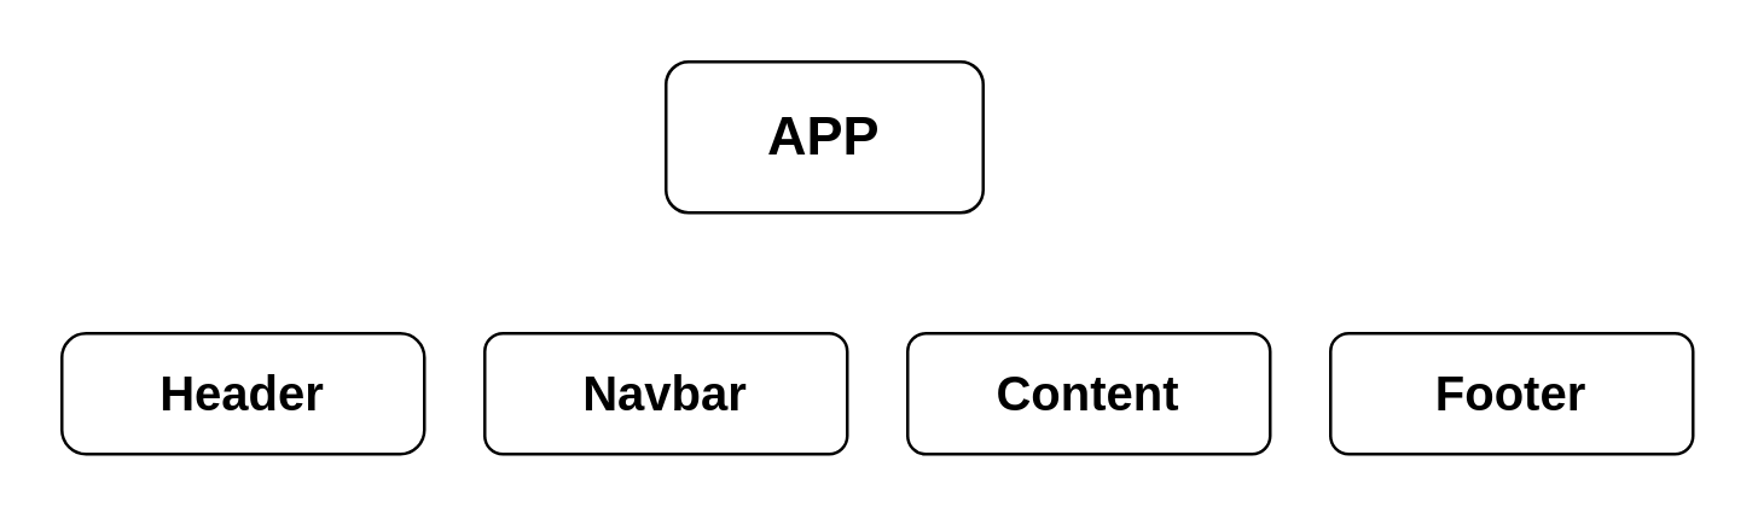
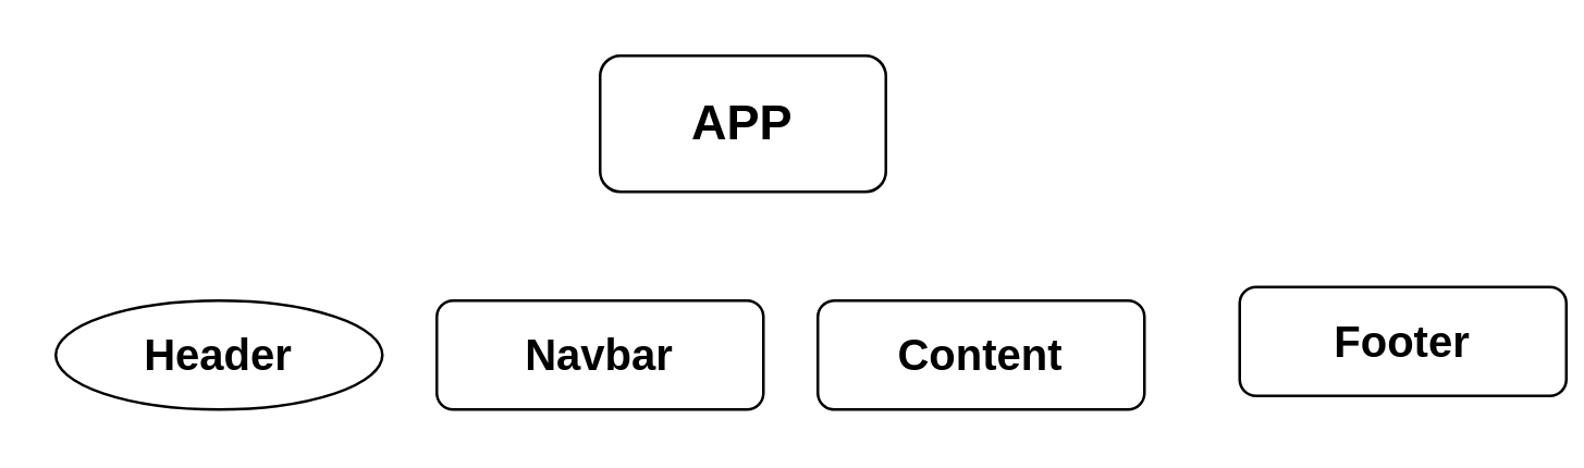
  <mxCell id="0" />
  <mxCell id="1" parent="0" />
- <mxCell id="2" value="&lt;font style=&quot;font-size: 16px&quot;&gt;&lt;b&gt;Header&lt;/b&gt;&lt;/font&gt;" style="rounded=1;whiteSpace=wrap;html=1;arcSize=20;" vertex="1" parent="1"><mxGeometry x="20" y="110" width="120" height="40" as="geometry" /></mxCell>
+ <mxCell id="2" value="&lt;font style=&quot;font-size: 16px&quot;&gt;&lt;b&gt;Header&lt;/b&gt;&lt;/font&gt;" style="ellipse;whiteSpace=wrap;html=1;arcSize=20;" vertex="1" parent="1"><mxGeometry x="20" y="110" width="120" height="40" as="geometry" /></mxCell>
  <mxCell id="3" value="&lt;b&gt;&lt;font style=&quot;font-size: 16px&quot;&gt;Navbar&lt;/font&gt;&lt;/b&gt;" style="rounded=1;whiteSpace=wrap;html=1;" vertex="1" parent="1"><mxGeometry x="160" y="110" width="120" height="40" as="geometry" /></mxCell>
  <mxCell id="4" value="&lt;b&gt;&lt;font style=&quot;font-size: 16px&quot;&gt;Content&lt;/font&gt;&lt;/b&gt;" style="rounded=1;whiteSpace=wrap;html=1;" vertex="1" parent="1"><mxGeometry x="300" y="110" width="120" height="40" as="geometry" /></mxCell>
- <mxCell id="5" value="&lt;b&gt;&lt;font style=&quot;font-size: 16px&quot;&gt;Footer&lt;/font&gt;&lt;/b&gt;" style="rounded=1;whiteSpace=wrap;html=1;" vertex="1" parent="1"><mxGeometry x="440" y="110" width="120" height="40" as="geometry" /></mxCell>
+ <mxCell id="5" value="&lt;b&gt;&lt;font style=&quot;font-size: 16px&quot;&gt;Footer&lt;/font&gt;&lt;/b&gt;" style="rounded=1;whiteSpace=wrap;html=1;" vertex="1" parent="1"><mxGeometry x="455" y="105" width="120" height="40" as="geometry" /></mxCell>
  <mxCell id="6" value="&lt;div style=&quot;font-size: 18px&quot;&gt;&lt;font style=&quot;font-size: 18px&quot;&gt;&lt;b&gt;APP&lt;/b&gt;&lt;/font&gt;&lt;/div&gt;" style="rounded=1;whiteSpace=wrap;html=1;" parent="1" vertex="1"><mxGeometry x="220" y="20" width="105" height="50" as="geometry" /></mxCell>
